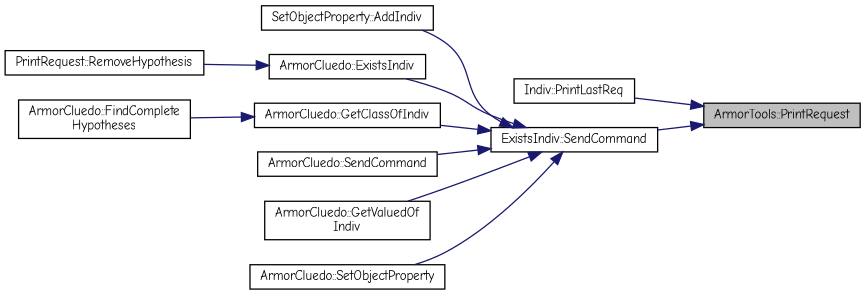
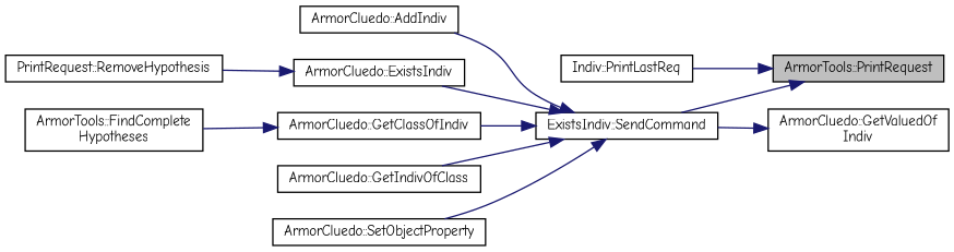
  digraph {
    fontname="Comic Neue"
    rankdir=RL
    node [color=black fillcolor=white fontname="Comic Neue" fontsize=10 shape=record style=filled]
    edge [color=midnightblue dir=back fontname="Comic Neue" fontsize=10 labelfontname=Helvetica labelfontsize=10 style=solid]
    n1 [fillcolor=grey75 fontcolor=black height=0.2 label="ArmorTools::PrintRequest" width=0.4]
    n2 [height=0.2 label="Indiv::PrintLastReq" width=0.4]
    n3 [height=0.2 label="ExistsIndiv::SendCommand" width=0.4]
-   n4 [height=0.2 label="SetObjectProperty::AddIndiv" width=0.4]
+   n4 [height=0.2 label="ArmorCluedo::AddIndiv" width=0.4]
    n5 [height=0.2 label="ArmorCluedo::ExistsIndiv" width=0.4]
    n6 [height=0.2 label="ArmorCluedo::GetClassOfIndiv" width=0.4]
-   n7 [height=0.2 label="ArmorCluedo::SendCommand" width=0.4]
+   n7 [height=0.2 label="ArmorCluedo::GetIndivOfClass" width=0.4]
    n8 [height=0.2 label="ArmorCluedo::GetValuedOf\lIndiv" width=0.4]
    n9 [height=0.2 label="ArmorCluedo::SetObjectProperty" width=0.4]
    n10 [height=0.2 label="PrintRequest::RemoveHypothesis" width=0.4]
-   n11 [height=0.2 label="ArmorCluedo::FindComplete\lHypotheses" width=0.4]
+   n11 [height=0.2 label="ArmorTools::FindComplete\lHypotheses" width=0.4]
    n1 -> n2
    n1 -> n3
    n3 -> n4
    n3 -> n5
    n3 -> n6
    n3 -> n7
-   n3 -> n8
+   n8 -> n3
    n3 -> n9
    n5 -> n10
    n6 -> n11
  }
